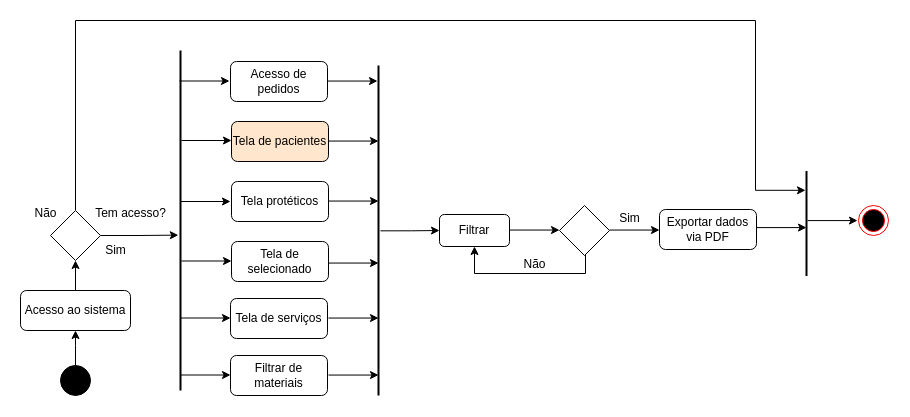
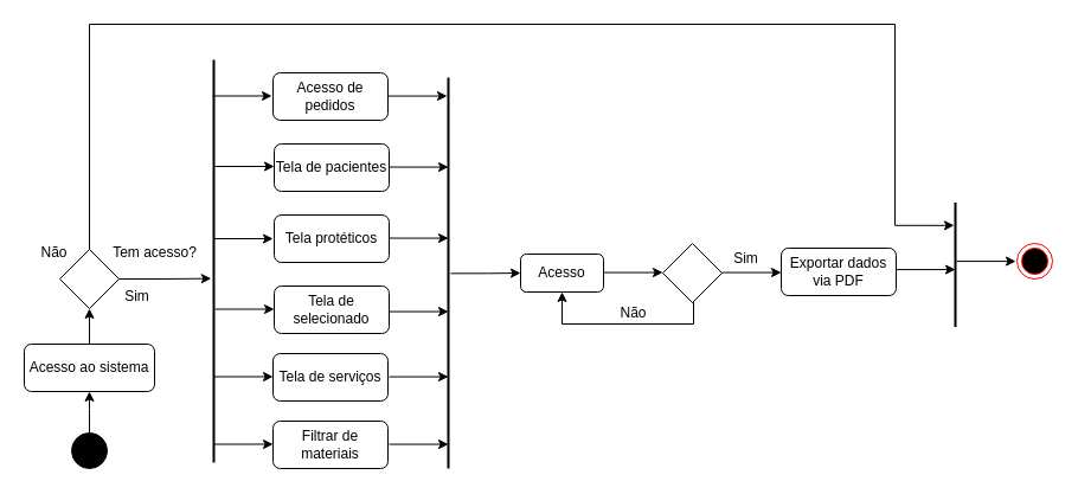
  <mxCell id="0" />
  <mxCell id="1" parent="0" />
  <mxCell id="2" style="edgeStyle=orthogonalEdgeStyle;rounded=0;orthogonalLoop=1;jettySize=auto;html=1;" parent="1" source="3" edge="1"><mxGeometry relative="1" as="geometry"><mxPoint x="75" y="330" as="targetPoint" /></mxGeometry></mxCell>
  <mxCell id="3" value="" style="ellipse;whiteSpace=wrap;html=1;aspect=fixed;fillColor=#000000;" parent="1" vertex="1"><mxGeometry x="60" y="365" width="30" height="30" as="geometry" /></mxCell>
  <mxCell id="4" style="edgeStyle=orthogonalEdgeStyle;rounded=0;orthogonalLoop=1;jettySize=auto;html=1;" parent="1" edge="1"><mxGeometry relative="1" as="geometry"><mxPoint x="231" y="140" as="targetPoint" /><mxPoint x="181" y="140" as="sourcePoint" /></mxGeometry></mxCell>
  <mxCell id="5" value="" style="line;strokeWidth=2;html=1;direction=south;" parent="1" vertex="1"><mxGeometry x="175" y="50" width="10" height="340" as="geometry" /></mxCell>
  <mxCell id="6" value="Acesso de pedidos" style="rounded=1;whiteSpace=wrap;html=1;fillColor=#FFFFFF;" parent="1" vertex="1"><mxGeometry x="230" y="61" width="97" height="40" as="geometry" /></mxCell>
  <mxCell id="7" style="edgeStyle=orthogonalEdgeStyle;rounded=0;orthogonalLoop=1;jettySize=auto;html=1;" parent="1" edge="1"><mxGeometry relative="1" as="geometry"><mxPoint x="229" y="80.5" as="targetPoint" /><mxPoint x="179" y="80.5" as="sourcePoint" /></mxGeometry></mxCell>
- <mxCell id="8" value="Tela de pacientes" style="rounded=1;whiteSpace=wrap;html=1;fillColor=#ffe6cc;" parent="1" vertex="1"><mxGeometry x="231" y="121" width="97" height="40" as="geometry" /></mxCell>
+ <mxCell id="8" value="Tela de pacientes" style="rounded=1;whiteSpace=wrap;html=1;fillColor=#FFFFFF;" parent="1" vertex="1"><mxGeometry x="231" y="121" width="97" height="40" as="geometry" /></mxCell>
  <mxCell id="9" value="Tela protéticos" style="rounded=1;whiteSpace=wrap;html=1;fillColor=#FFFFFF;" parent="1" vertex="1"><mxGeometry x="231" y="181" width="97" height="40" as="geometry" /></mxCell>
  <mxCell id="10" style="edgeStyle=orthogonalEdgeStyle;rounded=0;orthogonalLoop=1;jettySize=auto;html=1;" parent="1" edge="1"><mxGeometry relative="1" as="geometry"><mxPoint x="230" y="201" as="targetPoint" /><mxPoint x="180" y="201" as="sourcePoint" /></mxGeometry></mxCell>
  <mxCell id="11" value="Tela de selecionado" style="rounded=1;whiteSpace=wrap;html=1;fillColor=#FFFFFF;" parent="1" vertex="1"><mxGeometry x="231" y="241" width="97" height="40" as="geometry" /></mxCell>
  <mxCell id="12" style="edgeStyle=orthogonalEdgeStyle;rounded=0;orthogonalLoop=1;jettySize=auto;html=1;" parent="1" edge="1"><mxGeometry relative="1" as="geometry"><mxPoint x="231" y="260.5" as="targetPoint" /><mxPoint x="181" y="260.5" as="sourcePoint" /></mxGeometry></mxCell>
  <mxCell id="13" value="" style="edgeStyle=orthogonalEdgeStyle;rounded=0;orthogonalLoop=1;jettySize=auto;html=1;" parent="1" source="14" target="15" edge="1"><mxGeometry relative="1" as="geometry" /></mxCell>
  <mxCell id="14" value="Acesso ao sistema" style="rounded=1;whiteSpace=wrap;html=1;fillColor=#FFFFFF;" parent="1" vertex="1"><mxGeometry x="20" y="290" width="110" height="40" as="geometry" /></mxCell>
  <mxCell id="15" value="" style="rhombus;whiteSpace=wrap;html=1;" parent="1" vertex="1"><mxGeometry x="50" y="210" width="50" height="50" as="geometry" /></mxCell>
  <mxCell id="16" value="Tem acesso?" style="text;html=1;align=center;verticalAlign=middle;resizable=0;points=[];autosize=1;strokeColor=none;fillColor=none;" parent="1" vertex="1"><mxGeometry x="85" y="198" width="90" height="30" as="geometry" /></mxCell>
  <mxCell id="17" value="Sim" style="text;html=1;align=center;verticalAlign=middle;resizable=0;points=[];autosize=1;strokeColor=none;fillColor=none;" parent="1" vertex="1"><mxGeometry x="95" y="235" width="40" height="30" as="geometry" /></mxCell>
  <mxCell id="18" value="Tela de serviços" style="rounded=1;whiteSpace=wrap;html=1;fillColor=#FFFFFF;" parent="1" vertex="1"><mxGeometry x="230" y="298" width="97" height="40" as="geometry" /></mxCell>
  <mxCell id="19" style="edgeStyle=orthogonalEdgeStyle;rounded=0;orthogonalLoop=1;jettySize=auto;html=1;" parent="1" edge="1"><mxGeometry relative="1" as="geometry"><mxPoint x="230" y="317.5" as="targetPoint" /><mxPoint x="180" y="317.5" as="sourcePoint" /></mxGeometry></mxCell>
  <mxCell id="20" value="Filtrar de materiais" style="rounded=1;whiteSpace=wrap;html=1;fillColor=#FFFFFF;" parent="1" vertex="1"><mxGeometry x="230" y="355" width="97" height="40" as="geometry" /></mxCell>
  <mxCell id="21" style="edgeStyle=orthogonalEdgeStyle;rounded=0;orthogonalLoop=1;jettySize=auto;html=1;" parent="1" edge="1"><mxGeometry relative="1" as="geometry"><mxPoint x="230" y="374.5" as="targetPoint" /><mxPoint x="180" y="374.5" as="sourcePoint" /></mxGeometry></mxCell>
  <mxCell id="22" style="edgeStyle=orthogonalEdgeStyle;rounded=0;orthogonalLoop=1;jettySize=auto;html=1;entryX=0;entryY=0.5;entryDx=0;entryDy=0;exitX=0.501;exitY=0.3;exitDx=0;exitDy=0;exitPerimeter=0;" parent="1" source="23" target="24" edge="1"><mxGeometry relative="1" as="geometry" /></mxCell>
  <mxCell id="23" value="" style="line;strokeWidth=2;html=1;direction=south;" parent="1" vertex="1"><mxGeometry x="373" y="65" width="10" height="330" as="geometry" /></mxCell>
- <mxCell id="24" value="Filtrar" style="rounded=1;whiteSpace=wrap;html=1;fillColor=#FFFFFF;" parent="1" vertex="1"><mxGeometry x="439" y="214" width="70" height="32" as="geometry" /></mxCell>
+ <mxCell id="24" value="Acesso" style="rounded=1;whiteSpace=wrap;html=1;fillColor=#FFFFFF;" parent="1" vertex="1"><mxGeometry x="439" y="214" width="70" height="32" as="geometry" /></mxCell>
  <mxCell id="25" style="edgeStyle=orthogonalEdgeStyle;rounded=0;orthogonalLoop=1;jettySize=auto;html=1;entryX=0.5;entryY=1;entryDx=0;entryDy=0;" parent="1" source="26" target="24" edge="1"><mxGeometry relative="1" as="geometry"><Array as="points"><mxPoint x="585" y="273" /><mxPoint x="474" y="273" /></Array></mxGeometry></mxCell>
  <mxCell id="26" value="" style="rhombus;whiteSpace=wrap;html=1;" parent="1" vertex="1"><mxGeometry x="559" y="205" width="50" height="50" as="geometry" /></mxCell>
  <mxCell id="27" value="Não" style="text;html=1;align=center;verticalAlign=middle;resizable=0;points=[];autosize=1;strokeColor=none;fillColor=none;" parent="1" vertex="1"><mxGeometry x="509" y="249" width="50" height="30" as="geometry" /></mxCell>
  <mxCell id="28" value="Exportar dados via PDF" style="rounded=1;whiteSpace=wrap;html=1;fillColor=#FFFFFF;" parent="1" vertex="1"><mxGeometry x="659" y="209" width="97" height="40" as="geometry" /></mxCell>
  <mxCell id="29" value="Sim" style="text;html=1;align=center;verticalAlign=middle;resizable=0;points=[];autosize=1;strokeColor=none;fillColor=none;" parent="1" vertex="1"><mxGeometry x="609" y="203" width="40" height="30" as="geometry" /></mxCell>
  <mxCell id="30" value="" style="ellipse;html=1;shape=endState;fillColor=#000000;strokeColor=#ff0000;" parent="1" vertex="1"><mxGeometry x="858" y="205" width="30" height="30" as="geometry" /></mxCell>
  <mxCell id="31" value="" style="line;strokeWidth=2;html=1;direction=south;" parent="1" vertex="1"><mxGeometry x="801" y="170.5" width="10" height="105" as="geometry" /></mxCell>
  <mxCell id="32" style="edgeStyle=orthogonalEdgeStyle;rounded=0;orthogonalLoop=1;jettySize=auto;html=1;entryX=0.184;entryY=0.6;entryDx=0;entryDy=0;entryPerimeter=0;" parent="1" source="15" target="31" edge="1"><mxGeometry relative="1" as="geometry"><Array as="points"><mxPoint x="75" y="20" /><mxPoint x="755" y="20" /><mxPoint x="755" y="190" /></Array></mxGeometry></mxCell>
  <mxCell id="33" value="Não" style="text;html=1;align=center;verticalAlign=middle;resizable=0;points=[];autosize=1;strokeColor=none;fillColor=none;" parent="1" vertex="1"><mxGeometry x="20" y="198" width="50" height="30" as="geometry" /></mxCell>
  <mxCell id="34" style="edgeStyle=orthogonalEdgeStyle;rounded=0;orthogonalLoop=1;jettySize=auto;html=1;entryX=0.543;entryY=0.718;entryDx=0;entryDy=0;entryPerimeter=0;" parent="1" source="15" target="5" edge="1"><mxGeometry relative="1" as="geometry" /></mxCell>
  <mxCell id="35" style="edgeStyle=orthogonalEdgeStyle;rounded=0;orthogonalLoop=1;jettySize=auto;html=1;" parent="1" edge="1"><mxGeometry relative="1" as="geometry"><mxPoint x="377" y="80.55" as="targetPoint" /><mxPoint x="327" y="80.55" as="sourcePoint" /></mxGeometry></mxCell>
  <mxCell id="36" style="edgeStyle=orthogonalEdgeStyle;rounded=0;orthogonalLoop=1;jettySize=auto;html=1;" parent="1" edge="1"><mxGeometry relative="1" as="geometry"><mxPoint x="378" y="140.55" as="targetPoint" /><mxPoint x="328" y="140.55" as="sourcePoint" /></mxGeometry></mxCell>
  <mxCell id="37" style="edgeStyle=orthogonalEdgeStyle;rounded=0;orthogonalLoop=1;jettySize=auto;html=1;" parent="1" edge="1"><mxGeometry relative="1" as="geometry"><mxPoint x="378" y="200.55" as="targetPoint" /><mxPoint x="328" y="200.55" as="sourcePoint" /></mxGeometry></mxCell>
  <mxCell id="38" style="edgeStyle=orthogonalEdgeStyle;rounded=0;orthogonalLoop=1;jettySize=auto;html=1;" parent="1" edge="1"><mxGeometry relative="1" as="geometry"><mxPoint x="378" y="262.55" as="targetPoint" /><mxPoint x="328" y="262.55" as="sourcePoint" /></mxGeometry></mxCell>
  <mxCell id="39" style="edgeStyle=orthogonalEdgeStyle;rounded=0;orthogonalLoop=1;jettySize=auto;html=1;" parent="1" edge="1"><mxGeometry relative="1" as="geometry"><mxPoint x="378" y="317.55" as="targetPoint" /><mxPoint x="328" y="317.55" as="sourcePoint" /></mxGeometry></mxCell>
  <mxCell id="40" style="edgeStyle=orthogonalEdgeStyle;rounded=0;orthogonalLoop=1;jettySize=auto;html=1;" parent="1" edge="1"><mxGeometry relative="1" as="geometry"><mxPoint x="378" y="374.55" as="targetPoint" /><mxPoint x="328" y="374.55" as="sourcePoint" /></mxGeometry></mxCell>
  <mxCell id="41" style="edgeStyle=orthogonalEdgeStyle;rounded=0;orthogonalLoop=1;jettySize=auto;html=1;" parent="1" edge="1"><mxGeometry relative="1" as="geometry"><mxPoint x="857" y="220.09" as="targetPoint" /><mxPoint x="807" y="220.09" as="sourcePoint" /></mxGeometry></mxCell>
  <mxCell id="42" style="edgeStyle=orthogonalEdgeStyle;rounded=0;orthogonalLoop=1;jettySize=auto;html=1;" parent="1" edge="1"><mxGeometry relative="1" as="geometry"><mxPoint x="806" y="227.09" as="targetPoint" /><mxPoint x="756" y="227.09" as="sourcePoint" /></mxGeometry></mxCell>
  <mxCell id="43" style="edgeStyle=orthogonalEdgeStyle;rounded=0;orthogonalLoop=1;jettySize=auto;html=1;" parent="1" edge="1"><mxGeometry relative="1" as="geometry"><mxPoint x="659" y="229.55" as="targetPoint" /><mxPoint x="609" y="229.55" as="sourcePoint" /></mxGeometry></mxCell>
  <mxCell id="44" style="edgeStyle=orthogonalEdgeStyle;rounded=0;orthogonalLoop=1;jettySize=auto;html=1;" parent="1" edge="1"><mxGeometry relative="1" as="geometry"><mxPoint x="559" y="229.55" as="targetPoint" /><mxPoint x="509" y="229.55" as="sourcePoint" /></mxGeometry></mxCell>
